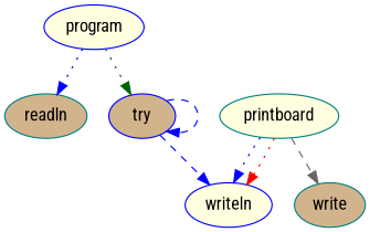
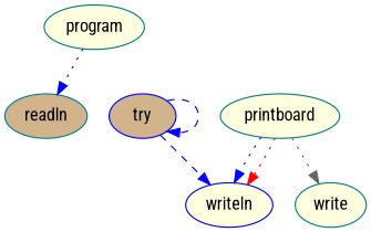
  digraph {
    fontname="Roboto Condensed"
    node [color=blue fillcolor=lightyellow fontname="Roboto Condensed" style=filled]
    edge [color=blue fontname="Roboto Condensed" style=dotted]
-   program
+   program [color=teal]
    readln [color=teal fillcolor=tan]
    try [fillcolor=tan]
    writeln
    printboard [color=teal]
-   write [color=teal fillcolor=tan]
+   write [color=teal]
    program -> readln
-   program -> try [color=darkgreen]
    try -> try [style=dashed]
    try -> writeln [style=dashed]
    printboard -> writeln
    printboard -> writeln [color=red]
-   printboard -> write [color=gray40 style=dashed]
+   printboard -> write [color=gray40]
  }
